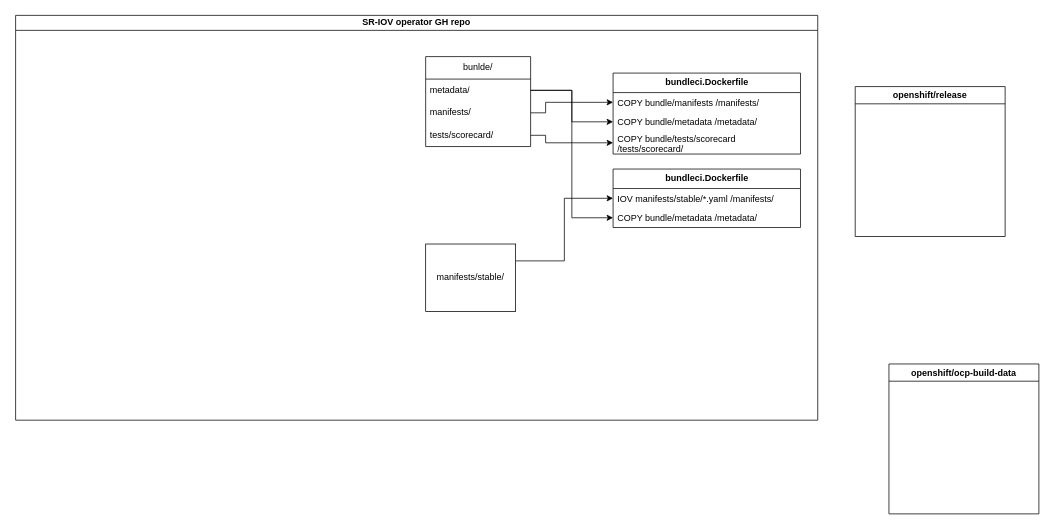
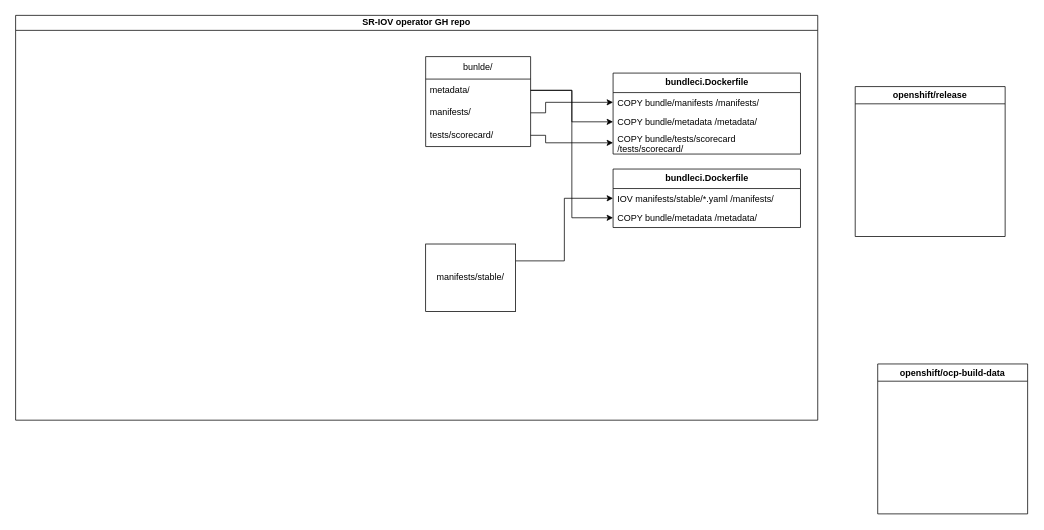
  <mxCell id="0" />
  <mxCell id="1" parent="0" />
  <mxCell id="2" value="SR-IOV operator GH repo" style="swimlane;whiteSpace=wrap;html=1;startSize=20;" vertex="1" parent="1"><mxGeometry x="20" y="20" width="1070" height="540" as="geometry" /></mxCell>
  <mxCell id="3" style="edgeStyle=orthogonalEdgeStyle;rounded=0;orthogonalLoop=1;jettySize=auto;html=1;exitX=1;exitY=0.25;exitDx=0;exitDy=0;entryX=0;entryY=0.5;entryDx=0;entryDy=0;" edge="1" parent="2" source="4" target="7"><mxGeometry relative="1" as="geometry"><mxPoint x="757" y="87.5" as="targetPoint" /></mxGeometry></mxCell>
  <mxCell id="4" value="manifests/stable/" style="rounded=0;whiteSpace=wrap;html=1;" vertex="1" parent="2"><mxGeometry x="547" y="305" width="120" height="90" as="geometry" /></mxCell>
  <mxCell id="5" style="edgeStyle=orthogonalEdgeStyle;rounded=0;orthogonalLoop=1;jettySize=auto;html=1;exitX=1;exitY=0.5;exitDx=0;exitDy=0;entryX=0;entryY=0.5;entryDx=0;entryDy=0;" edge="1" parent="2" source="10" target="8"><mxGeometry relative="1" as="geometry"><mxPoint x="697" y="90" as="sourcePoint" /><mxPoint x="757" y="152.5" as="targetPoint" /></mxGeometry></mxCell>
  <mxCell id="6" value="&lt;b style=&quot;border-color: var(--border-color);&quot;&gt;bundleci.Dockerfile&lt;/b&gt;" style="swimlane;fontStyle=0;childLayout=stackLayout;horizontal=1;startSize=26;fillColor=none;horizontalStack=0;resizeParent=1;resizeParentMax=0;resizeLast=0;collapsible=1;marginBottom=0;html=1;" vertex="1" parent="2"><mxGeometry x="797" y="205" width="250" height="78" as="geometry" /></mxCell>
  <mxCell id="7" value="IOV manifests/stable/*.yaml /manifests/" style="text;strokeColor=none;fillColor=none;align=left;verticalAlign=top;spacingLeft=4;spacingRight=4;overflow=hidden;rotatable=0;points=[[0,0.5],[1,0.5]];portConstraint=eastwest;whiteSpace=wrap;html=1;" vertex="1" parent="6"><mxGeometry y="26" width="250" height="26" as="geometry" /></mxCell>
  <mxCell id="8" value="COPY bundle/metadata /metadata/" style="text;strokeColor=none;fillColor=none;align=left;verticalAlign=top;spacingLeft=4;spacingRight=4;overflow=hidden;rotatable=0;points=[[0,0.5],[1,0.5]];portConstraint=eastwest;whiteSpace=wrap;html=1;" vertex="1" parent="6"><mxGeometry y="52" width="250" height="26" as="geometry" /></mxCell>
  <mxCell id="9" value="bunlde/" style="swimlane;fontStyle=0;childLayout=stackLayout;horizontal=1;startSize=30;horizontalStack=0;resizeParent=1;resizeParentMax=0;resizeLast=0;collapsible=1;marginBottom=0;whiteSpace=wrap;html=1;" vertex="1" parent="2"><mxGeometry x="547" y="55" width="140" height="120" as="geometry" /></mxCell>
  <mxCell id="10" value="metadata/" style="text;strokeColor=none;fillColor=none;align=left;verticalAlign=middle;spacingLeft=4;spacingRight=4;overflow=hidden;points=[[0,0.5],[1,0.5]];portConstraint=eastwest;rotatable=0;whiteSpace=wrap;html=1;" vertex="1" parent="9"><mxGeometry y="30" width="140" height="30" as="geometry" /></mxCell>
  <mxCell id="11" value="manifests/" style="text;strokeColor=none;fillColor=none;align=left;verticalAlign=middle;spacingLeft=4;spacingRight=4;overflow=hidden;points=[[0,0.5],[1,0.5]];portConstraint=eastwest;rotatable=0;whiteSpace=wrap;html=1;" vertex="1" parent="9"><mxGeometry y="60" width="140" height="30" as="geometry" /></mxCell>
  <mxCell id="12" value="tests/scorecard/" style="text;strokeColor=none;fillColor=none;align=left;verticalAlign=middle;spacingLeft=4;spacingRight=4;overflow=hidden;points=[[0,0.5],[1,0.5]];portConstraint=eastwest;rotatable=0;whiteSpace=wrap;html=1;" vertex="1" parent="9"><mxGeometry y="90" width="140" height="30" as="geometry" /></mxCell>
  <mxCell id="13" value="&lt;b style=&quot;border-color: var(--border-color);&quot;&gt;bundleci.Dockerfile&lt;/b&gt;" style="swimlane;fontStyle=0;childLayout=stackLayout;horizontal=1;startSize=26;fillColor=none;horizontalStack=0;resizeParent=1;resizeParentMax=0;resizeLast=0;collapsible=1;marginBottom=0;html=1;" vertex="1" parent="2"><mxGeometry x="797" y="77" width="250" height="108" as="geometry" /></mxCell>
  <mxCell id="14" value="&lt;div&gt;COPY bundle/manifests /manifests/&lt;/div&gt;" style="text;strokeColor=none;fillColor=none;align=left;verticalAlign=top;spacingLeft=4;spacingRight=4;overflow=hidden;rotatable=0;points=[[0,0.5],[1,0.5]];portConstraint=eastwest;whiteSpace=wrap;html=1;" vertex="1" parent="13"><mxGeometry y="26" width="250" height="26" as="geometry" /></mxCell>
  <mxCell id="15" value="&lt;div&gt;COPY bundle/metadata /metadata/&lt;/div&gt;" style="text;strokeColor=none;fillColor=none;align=left;verticalAlign=top;spacingLeft=4;spacingRight=4;overflow=hidden;rotatable=0;points=[[0,0.5],[1,0.5]];portConstraint=eastwest;whiteSpace=wrap;html=1;" vertex="1" parent="13"><mxGeometry y="52" width="250" height="26" as="geometry" /></mxCell>
  <mxCell id="16" value="COPY bundle/tests/scorecard /tests/scorecard/" style="text;strokeColor=none;fillColor=none;align=left;verticalAlign=middle;spacingLeft=4;spacingRight=4;overflow=hidden;points=[[0,0.5],[1,0.5]];portConstraint=eastwest;rotatable=0;whiteSpace=wrap;html=1;" vertex="1" parent="13"><mxGeometry y="78" width="250" height="30" as="geometry" /></mxCell>
  <mxCell id="17" style="edgeStyle=orthogonalEdgeStyle;rounded=0;orthogonalLoop=1;jettySize=auto;html=1;exitX=1;exitY=0.5;exitDx=0;exitDy=0;entryX=0;entryY=0.5;entryDx=0;entryDy=0;" edge="1" parent="2" source="10" target="15"><mxGeometry relative="1" as="geometry" /></mxCell>
  <mxCell id="18" style="edgeStyle=orthogonalEdgeStyle;rounded=0;orthogonalLoop=1;jettySize=auto;html=1;exitX=1;exitY=0.5;exitDx=0;exitDy=0;entryX=0;entryY=0.5;entryDx=0;entryDy=0;" edge="1" parent="2" source="11" target="14"><mxGeometry relative="1" as="geometry"><Array as="points"><mxPoint x="707" y="130" /><mxPoint x="707" y="116" /></Array></mxGeometry></mxCell>
  <mxCell id="19" style="edgeStyle=orthogonalEdgeStyle;rounded=0;orthogonalLoop=1;jettySize=auto;html=1;exitX=1;exitY=0.5;exitDx=0;exitDy=0;" edge="1" parent="2" source="12" target="16"><mxGeometry relative="1" as="geometry"><Array as="points"><mxPoint x="707" y="160" /><mxPoint x="707" y="170" /></Array></mxGeometry></mxCell>
  <mxCell id="20" value="openshift/release" style="swimlane;whiteSpace=wrap;html=1;" vertex="1" parent="1"><mxGeometry x="1140" y="115" width="200" height="200" as="geometry" /></mxCell>
- <mxCell id="21" value="openshift/ocp-build-data" style="swimlane;whiteSpace=wrap;html=1;" vertex="1" parent="1"><mxGeometry x="1185" y="485" width="200" height="200" as="geometry" /></mxCell>
+ <mxCell id="21" value="openshift/ocp-build-data" style="swimlane;whiteSpace=wrap;html=1;" vertex="1" parent="1"><mxGeometry x="1170" y="485" width="200" height="200" as="geometry" /></mxCell>
